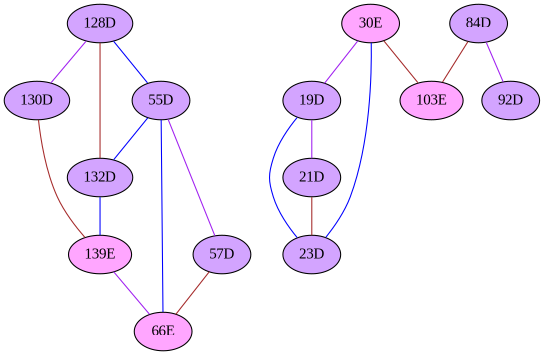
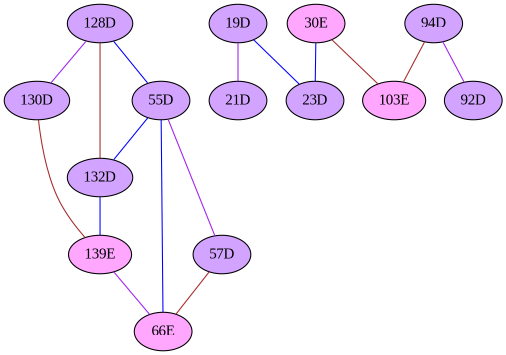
  graph {
    fontname="Liberation Serif"
    node [fillcolor="#D3A4FF" fontname="Liberation Serif" style=radial]
    edge [color=purple fontname="Liberation Serif" penwidth=1]
    "128D"
    "130D"
    "132D"
    "55D"
    "139E" [fillcolor="#FFA6FF"]
    "66E" [fillcolor="#FFA6FF"]
    "57D"
    "30E" [fillcolor="#FFA6FF"]
    "19D"
    "23D"
    "103E" [fillcolor="#FFA6FF"]
    "21D"
-   "94D" [label="84D"]
+   "94D"
    "92D"
    "128D" -- "130D"
    "128D" -- "132D" [color=brown]
    "128D" -- "55D" [color=blue]
    "130D" -- "139E" [color=brown]
    "132D" -- "139E" [color=blue]
    "55D" -- "132D" [color=blue]
    "55D" -- "66E" [color=blue]
    "55D" -- "57D"
    "139E" -- "66E"
    "57D" -- "66E" [color=brown]
-   "30E" -- "19D"
    "30E" -- "23D" [color=blue]
    "30E" -- "103E" [color=brown]
    "19D" -- "23D" [color=blue]
    "19D" -- "21D"
-   "21D" -- "23D" [color=brown]
    "94D" -- "103E" [color=brown]
    "94D" -- "92D"
  }
